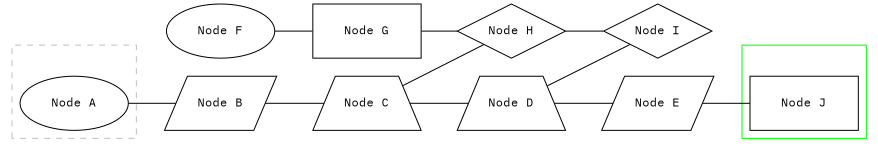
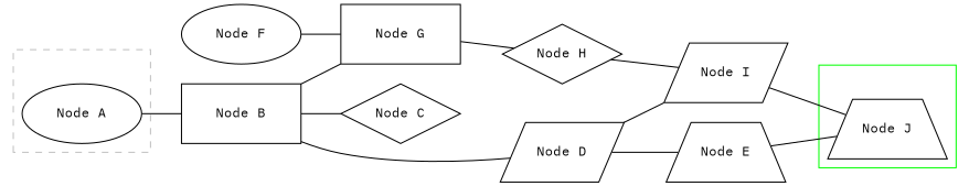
  digraph {
    fontname="IBM Plex Mono"
    rankdir=LR
    node [fillcolor=white fontname="IBM Plex Mono" fontsize=12 shape=box style=filled]
    edge [dir=none fontname="IBM Plex Mono"]
-   n1 [height=0.75 label="Node B" shape=parallelogram width=1.5]
+   n1 [height=0.75 label="Node B" width=1.5]
    n2 [height=0.75 label="Node F" shape=ellipse width=1.5]
-   n3 [height=0.75 label="Node C" shape=trapezium width=1.5]
+   n3 [height=0.75 label="Node C" shape=diamond width=1.5]
    n4 [height=0.75 label="Node G" width=1.5]
-   n5 [height=0.75 label="Node D" shape=trapezium width=1.5]
+   n5 [height=0.75 label="Node D" shape=parallelogram width=1.5]
    n6 [height=0.75 label="Node H" shape=diamond width=1.5]
-   n7 [height=0.75 label="Node E" shape=parallelogram width=1.5]
-   n8 [height=0.75 label="Node I" shape=diamond width=1.5]
+   n7 [height=0.75 label="Node E" shape=trapezium width=1.5]
+   n8 [height=0.75 label="Node I" shape=parallelogram width=1.5]
    n9 [height=0.75 label="Node A" shape=ellipse width=1.5]
-   n10 [height=0.75 label="Node J" width=1.5]
+   n10 [height=0.75 label="Node J" shape=trapezium width=1.5]
    subgraph sub_1 {
      rank=same
      n1
      n2
    }
    subgraph sub_2 {
      rank=same
      n3
      n4
    }
    subgraph sub_3 {
      rank=same
      n5
      n6
    }
    subgraph sub_4 {
      rank=same
      n7
      n8
    }
    subgraph cluster_5 {
      color=gray
      fontcolor=white
      label="Cluster 9"
      style=dashed
      n9
    }
    subgraph cluster_6 {
      color=green
      fontcolor=white
      label="Cluster 3"
      style=solid
      n10
    }
    n1 -> n3
+   n1 -> n4
    n2 -> n4
-   n3 -> n5
-   n3 -> n6
+   n1 -> n5
    n4 -> n6
    n5 -> n7
    n5 -> n8
    n6 -> n8
    n7 -> n10
+   n8 -> n10
    n9 -> n1
  }
